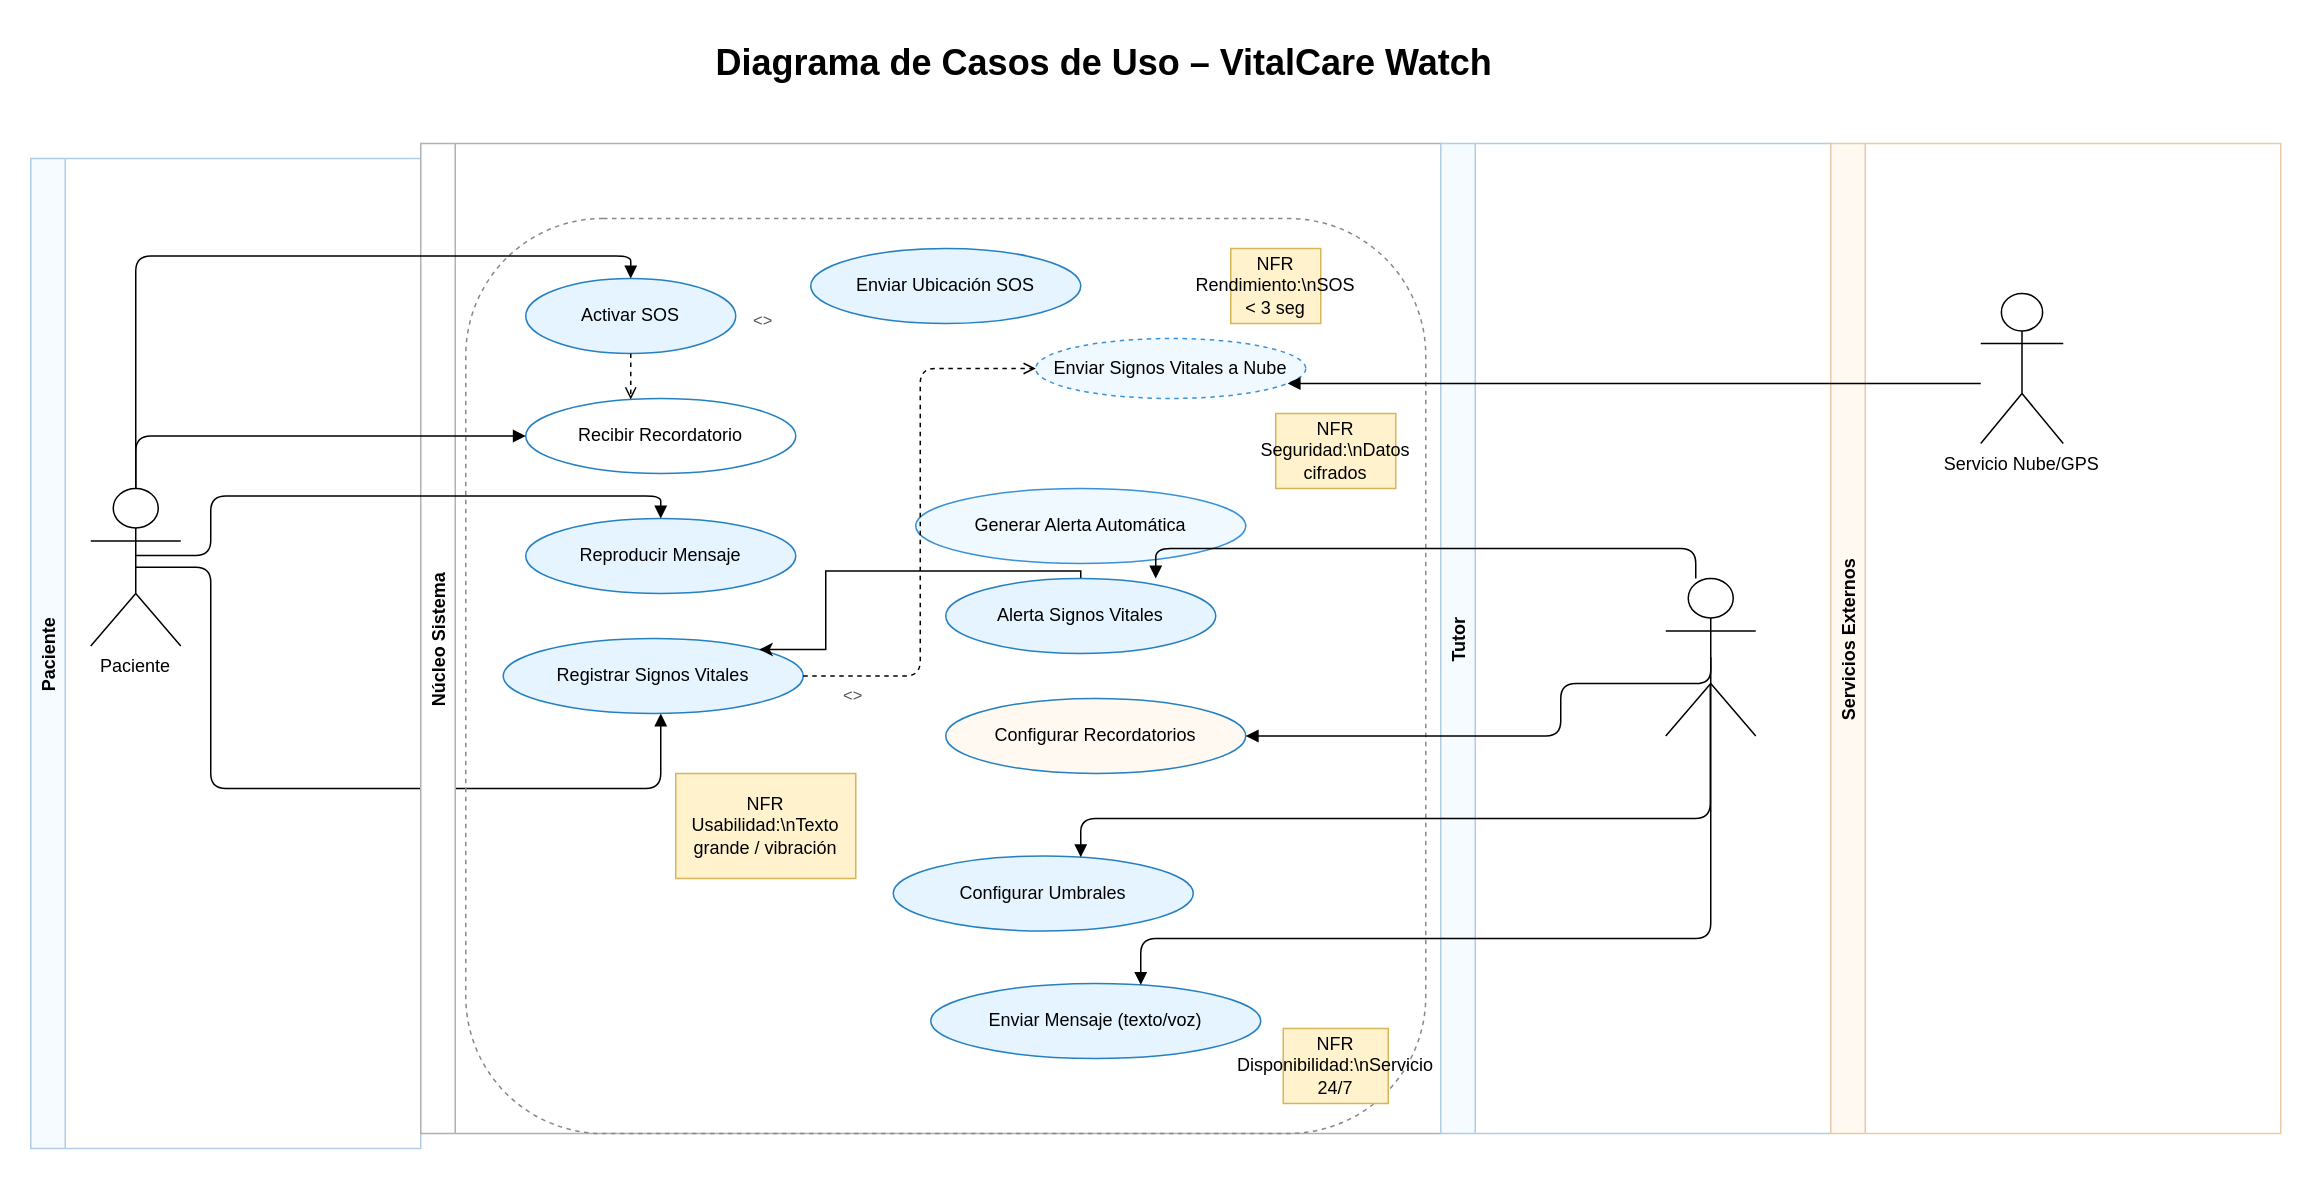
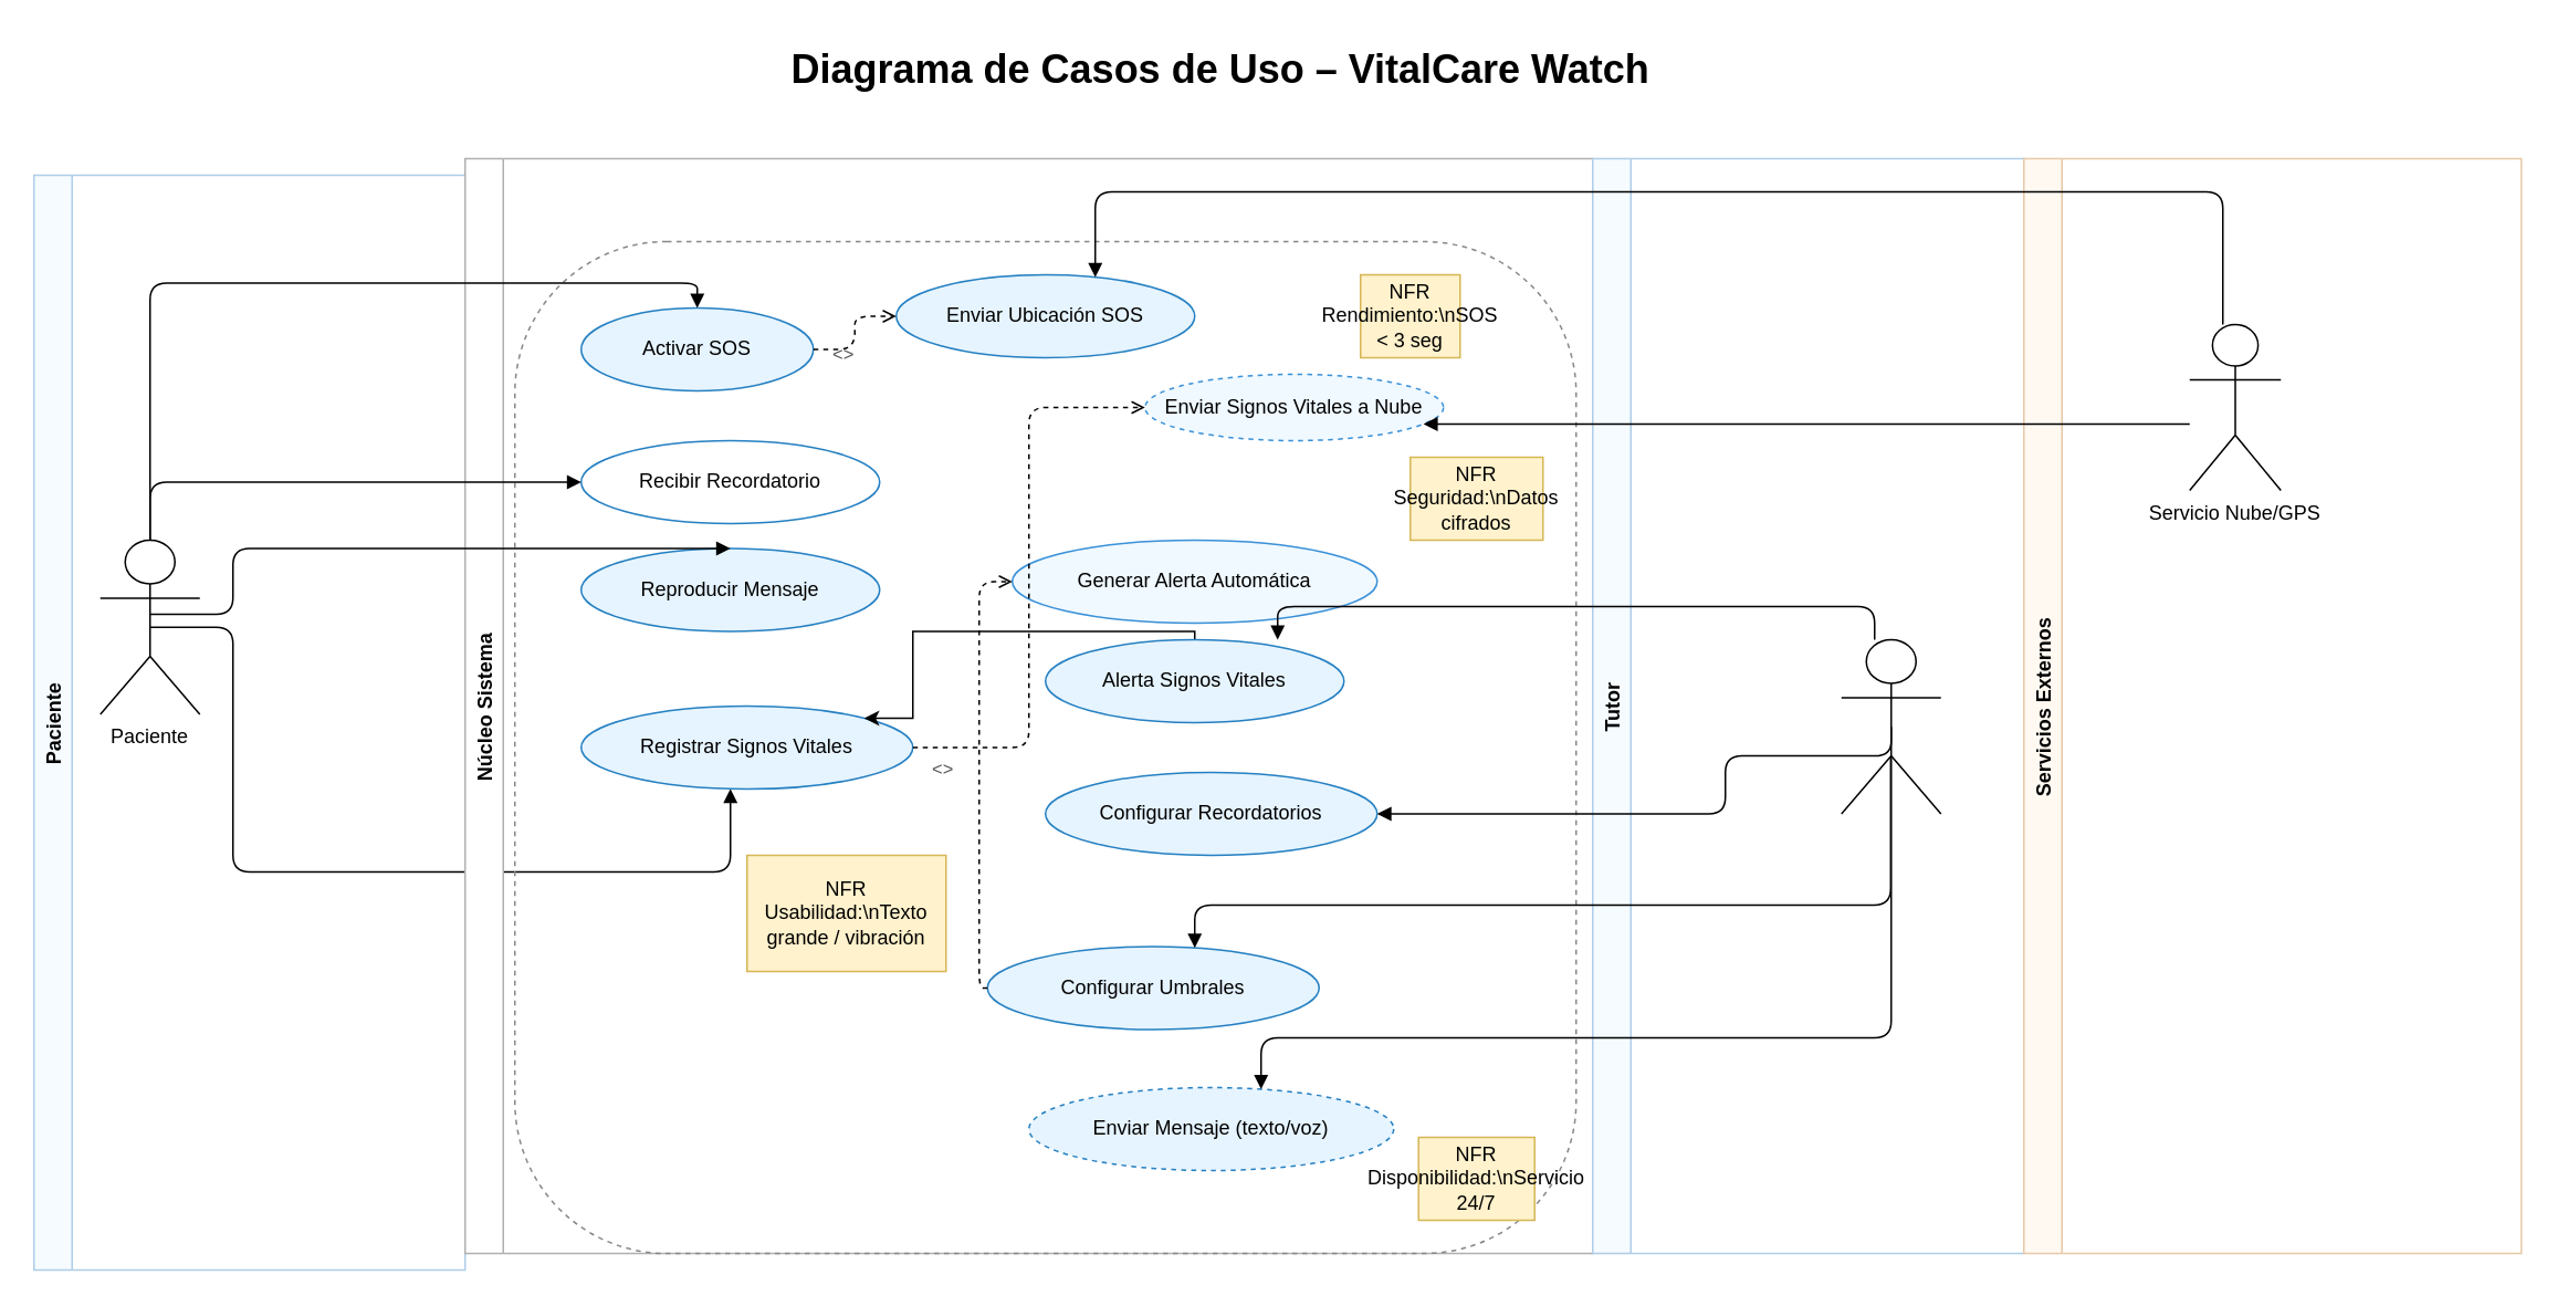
  <mxCell id="0" />
  <mxCell id="1" parent="0" />
  <mxCell id="2" value="Paciente" style="swimlane;horizontal=0;rounded=0;fontStyle=1;fillColor=#F5FBFF;strokeColor=#B0CDE8;" vertex="1" parent="1"><mxGeometry x="20" y="105" width="260" height="660" as="geometry" /></mxCell>
  <mxCell id="3" value="Paciente" style="shape=umlActor;verticalLabelPosition=bottom;verticalAlign=top;" vertex="1" parent="2"><mxGeometry x="40" y="220" width="60" height="105" as="geometry" /></mxCell>
  <mxCell id="4" style="endArrow=block;edgeStyle=orthogonalEdgeStyle;exitX=0.5;exitY=0.5;exitDx=0;exitDy=0;exitPerimeter=0;" edge="1" parent="2" source="3" target="11"><mxGeometry relative="1" as="geometry"><Array as="points"><mxPoint x="120" y="273" /><mxPoint x="120" y="420" /><mxPoint x="420" y="420" /></Array></mxGeometry></mxCell>
  <mxCell id="5" value="Núcleo Sistema" style="swimlane;horizontal=0;rounded=0;fontStyle=1;fillColor=#FFFFFF;strokeColor=#B0B0B0;" vertex="1" parent="1"><mxGeometry x="280" y="95" width="680" height="660" as="geometry" /></mxCell>
  <mxCell id="6" value="" style="rounded=1;dashed=1;strokeColor=#888888;fillColor=none;fontStyle=1;" vertex="1" parent="5"><mxGeometry x="30" y="50" width="640" height="610" as="geometry" /></mxCell>
  <mxCell id="7" value="Activar SOS" style="ellipse;whiteSpace=wrap;html=1;fillColor=#E6F4FF;strokeColor=#2580C2;" vertex="1" parent="6"><mxGeometry x="40" y="40" width="140" height="50" as="geometry" /></mxCell>
  <mxCell id="8" value="Enviar Ubicación SOS" style="ellipse;whiteSpace=wrap;html=1;fillColor=#E6F4FF;strokeColor=#2580C2;" vertex="1" parent="6"><mxGeometry x="230" y="20" width="180" height="50" as="geometry" /></mxCell>
  <mxCell id="9" value="Recibir Recordatorio" style="ellipse;whiteSpace=wrap;html=1;fillColor=#ffffff;strokeColor=#2580C2;" vertex="1" parent="6"><mxGeometry x="40" y="120" width="180" height="50" as="geometry" /></mxCell>
- <mxCell id="10" value="Reproducir Mensaje" style="ellipse;whiteSpace=wrap;html=1;fillColor=#E6F4FF;strokeColor=#2580C2;" vertex="1" parent="6"><mxGeometry x="40" y="200" width="180" height="50" as="geometry" /></mxCell>
- <mxCell id="11" value="Registrar Signos Vitales" style="ellipse;whiteSpace=wrap;html=1;fillColor=#E6F4FF;strokeColor=#2580C2;" vertex="1" parent="6"><mxGeometry x="25" y="280" width="200" height="50" as="geometry" /></mxCell>
+ <mxCell id="10" value="Reproducir Mensaje" style="ellipse;whiteSpace=wrap;html=1;fillColor=#E6F4FF;strokeColor=#2580C2;" vertex="1" parent="6"><mxGeometry x="40" y="185" width="180" height="50" as="geometry" /></mxCell>
+ <mxCell id="11" value="Registrar Signos Vitales" style="ellipse;whiteSpace=wrap;html=1;fillColor=#E6F4FF;strokeColor=#2580C2;" vertex="1" parent="6"><mxGeometry x="40" y="280" width="200" height="50" as="geometry" /></mxCell>
  <mxCell id="12" value="Generar Alerta Automática" style="ellipse;whiteSpace=wrap;html=1;fillColor=#F0F9FF;strokeColor=#3A91D8;" vertex="1" parent="6"><mxGeometry x="300" y="180" width="220" height="50" as="geometry" /></mxCell>
  <mxCell id="13" value="" style="edgeStyle=orthogonalEdgeStyle;rounded=0;orthogonalLoop=1;jettySize=auto;html=1;entryX=1;entryY=0;entryDx=0;entryDy=0;" edge="1" parent="6" source="14" target="11"><mxGeometry relative="1" as="geometry"><Array as="points"><mxPoint x="240" y="235" /><mxPoint x="240" y="288" /></Array></mxGeometry></mxCell>
  <mxCell id="14" value="Alerta Signos Vitales" style="ellipse;whiteSpace=wrap;html=1;fillColor=#E6F4FF;strokeColor=#2580C2;" vertex="1" parent="6"><mxGeometry x="320" y="240" width="180" height="50" as="geometry" /></mxCell>
- <mxCell id="15" value="Configurar Recordatorios" style="ellipse;whiteSpace=wrap;html=1;fillColor=#fff9f2;strokeColor=#2580C2;" vertex="1" parent="6"><mxGeometry x="320" y="320" width="200" height="50" as="geometry" /></mxCell>
+ <mxCell id="15" value="Configurar Recordatorios" style="ellipse;whiteSpace=wrap;html=1;fillColor=#E6F4FF;strokeColor=#2580C2;" vertex="1" parent="6"><mxGeometry x="320" y="320" width="200" height="50" as="geometry" /></mxCell>
  <mxCell id="16" value="Configurar Umbrales" style="ellipse;whiteSpace=wrap;html=1;fillColor=#E6F4FF;strokeColor=#2580C2;" vertex="1" parent="6"><mxGeometry x="285" y="425" width="200" height="50" as="geometry" /></mxCell>
- <mxCell id="17" value="Enviar Mensaje (texto/voz)" style="ellipse;whiteSpace=wrap;html=1;fillColor=#E6F4FF;strokeColor=#2580C2;" vertex="1" parent="6"><mxGeometry x="310" y="510" width="220" height="50" as="geometry" /></mxCell>
+ <mxCell id="17" value="Enviar Mensaje (texto/voz)" style="ellipse;whiteSpace=wrap;html=1;fillColor=#E6F4FF;strokeColor=#2580C2;dashed=1;" vertex="1" parent="6"><mxGeometry x="310" y="510" width="220" height="50" as="geometry" /></mxCell>
  <mxCell id="18" value="&lt;&lt;include&gt;&gt;" style="text;whiteSpace=wrap;html=1;fontSize=11;fontColor=#555555;" vertex="1" parent="6"><mxGeometry x="190" y="55" width="70" height="20" as="geometry" /></mxCell>
  <mxCell id="19" value="&lt;&lt;include&gt;&gt;" style="text;whiteSpace=wrap;html=1;fontSize=11;fontColor=#555555;" vertex="1" parent="6"><mxGeometry x="250" y="305" width="70" height="20" as="geometry" /></mxCell>
- <mxCell id="20" style="dashed=1;endArrow=open;edgeStyle=elbowEdgeStyle;" edge="1" parent="6" source="7" target="9"><mxGeometry relative="1" as="geometry" /></mxCell>
+ <mxCell id="20" style="dashed=1;endArrow=open;edgeStyle=elbowEdgeStyle;" edge="1" parent="6" source="7" target="8"><mxGeometry relative="1" as="geometry" /></mxCell>
+ <mxCell id="21" style="dashed=1;endArrow=open;edgeStyle=elbowEdgeStyle;" edge="1" parent="6" source="16" target="12"><mxGeometry relative="1" as="geometry"><Array as="points"><mxPoint x="280" y="410" /></Array></mxGeometry></mxCell>
  <mxCell id="22" value="NFR Rendimiento:\nSOS &lt; 3 seg" style="note;whiteSpace=wrap;html=1;fillColor=#FFF2CC;strokeColor=#D6B656;fontSize=12" vertex="1" parent="6"><mxGeometry x="510" y="20" width="60" height="50" as="geometry" /></mxCell>
  <mxCell id="23" value="NFR Usabilidad:\nTexto grande / vibración" style="note;whiteSpace=wrap;html=1;fillColor=#FFF2CC;strokeColor=#D6B656;fontSize=12" vertex="1" parent="6"><mxGeometry x="140" y="370" width="120" height="70" as="geometry" /></mxCell>
  <mxCell id="24" value="NFR Seguridad:\nDatos cifrados" style="note;whiteSpace=wrap;html=1;fillColor=#FFF2CC;strokeColor=#D6B656;fontSize=12" vertex="1" parent="6"><mxGeometry x="540" y="130" width="80" height="50" as="geometry" /></mxCell>
  <mxCell id="25" value="NFR Disponibilidad:\nServicio 24/7" style="note;whiteSpace=wrap;html=1;fillColor=#FFF2CC;strokeColor=#D6B656;fontSize=12" vertex="1" parent="6"><mxGeometry x="545" y="540" width="70" height="50" as="geometry" /></mxCell>
  <mxCell id="26" value="Enviar Signos Vitales a Nube" style="ellipse;whiteSpace=wrap;html=1;fillColor=#F0F9FF;strokeColor=#3A91D8;dashed=1;" vertex="1" parent="6"><mxGeometry x="380" y="80" width="180" height="40" as="geometry" /></mxCell>
  <mxCell id="27" style="dashed=1;endArrow=open;edgeStyle=elbowEdgeStyle;" edge="1" parent="6" source="11" target="26"><mxGeometry relative="1" as="geometry" /></mxCell>
  <mxCell id="28" value="Tutor" style="swimlane;horizontal=0;rounded=0;fontStyle=1;fillColor=#F5FBFF;strokeColor=#B0CDE8;" vertex="1" parent="1"><mxGeometry x="960" y="95" width="260" height="660" as="geometry" /></mxCell>
  <mxCell id="29" value="" style="shape=umlActor;verticalLabelPosition=bottom;verticalAlign=top;" vertex="1" parent="28"><mxGeometry x="150" y="290" width="60" height="105" as="geometry" /></mxCell>
  <mxCell id="30" value="Servicios Externos" style="swimlane;horizontal=0;rounded=0;fontStyle=1;fillColor=#FFF9F2;strokeColor=#E8C9A8;" vertex="1" parent="1"><mxGeometry x="1220" y="95" width="300" height="660" as="geometry" /></mxCell>
  <mxCell id="31" value="Servicio Nube/GPS" style="shape=umlActor;verticalLabelPosition=bottom;verticalAlign=top;" vertex="1" parent="30"><mxGeometry x="100" y="100" width="55" height="100" as="geometry" /></mxCell>
  <mxCell id="32" value="Diagrama de Casos de Uso – VitalCare Watch" style="text;fontSize=24;fontStyle=1" vertex="1" parent="1"><mxGeometry x="475" y="20" width="800" height="40" as="geometry" /></mxCell>
  <mxCell id="33" style="endArrow=block;edgeStyle=orthogonalEdgeStyle;" edge="1" parent="1" source="3" target="7"><mxGeometry relative="1" as="geometry"><Array as="points"><mxPoint x="90" y="170" /><mxPoint x="420" y="170" /></Array></mxGeometry></mxCell>
  <mxCell id="34" style="endArrow=block;edgeStyle=orthogonalEdgeStyle;" edge="1" parent="1" source="3" target="9"><mxGeometry relative="1" as="geometry"><Array as="points"><mxPoint x="90" y="290" /></Array></mxGeometry></mxCell>
  <mxCell id="35" style="endArrow=block;edgeStyle=orthogonalEdgeStyle;exitX=0.496;exitY=0.425;exitDx=0;exitDy=0;exitPerimeter=0;" edge="1" parent="1" source="3" target="10"><mxGeometry relative="1" as="geometry"><mxPoint x="100" y="371" as="sourcePoint" /><Array as="points"><mxPoint x="140" y="370" /><mxPoint x="140" y="330" /><mxPoint x="440" y="330" /></Array></mxGeometry></mxCell>
  <mxCell id="36" style="endArrow=block;edgeStyle=orthogonalEdgeStyle;" edge="1" parent="1" source="29"><mxGeometry relative="1" as="geometry"><mxPoint x="770" y="385" as="targetPoint" /><Array as="points"><mxPoint x="1130" y="365" /><mxPoint x="770" y="365" /></Array></mxGeometry></mxCell>
  <mxCell id="37" style="endArrow=block;edgeStyle=orthogonalEdgeStyle;exitX=0.5;exitY=0.5;exitDx=0;exitDy=0;exitPerimeter=0;" edge="1" parent="1" source="29" target="15"><mxGeometry relative="1" as="geometry"><Array as="points"><mxPoint x="1040" y="455" /><mxPoint x="1040" y="490" /></Array></mxGeometry></mxCell>
  <mxCell id="38" style="endArrow=block;edgeStyle=orthogonalEdgeStyle;exitX=0.495;exitY=0.675;exitDx=0;exitDy=0;exitPerimeter=0;" edge="1" parent="1" source="29" target="16"><mxGeometry relative="1" as="geometry"><mxPoint x="1130" y="455" as="sourcePoint" /><Array as="points"><mxPoint x="1140" y="545" /><mxPoint x="720" y="545" /></Array></mxGeometry></mxCell>
  <mxCell id="39" style="endArrow=block;edgeStyle=orthogonalEdgeStyle;" edge="1" parent="1" target="17"><mxGeometry relative="1" as="geometry"><mxPoint x="1140" y="455" as="sourcePoint" /><Array as="points"><mxPoint x="1140" y="625" /><mxPoint x="760" y="625" /></Array></mxGeometry></mxCell>
  <mxCell id="40" style="endArrow=block;edgeStyle=orthogonalEdgeStyle;" edge="1" parent="1" source="31" target="26"><mxGeometry relative="1" as="geometry"><Array as="points"><mxPoint x="1100" y="255" /><mxPoint x="1100" y="255" /></Array></mxGeometry></mxCell>
+ <mxCell id="41" style="endArrow=block;edgeStyle=orthogonalEdgeStyle;" edge="1" parent="1" source="31" target="8"><mxGeometry relative="1" as="geometry"><Array as="points"><mxPoint x="1340" y="115" /><mxPoint x="660" y="115" /></Array></mxGeometry></mxCell>
